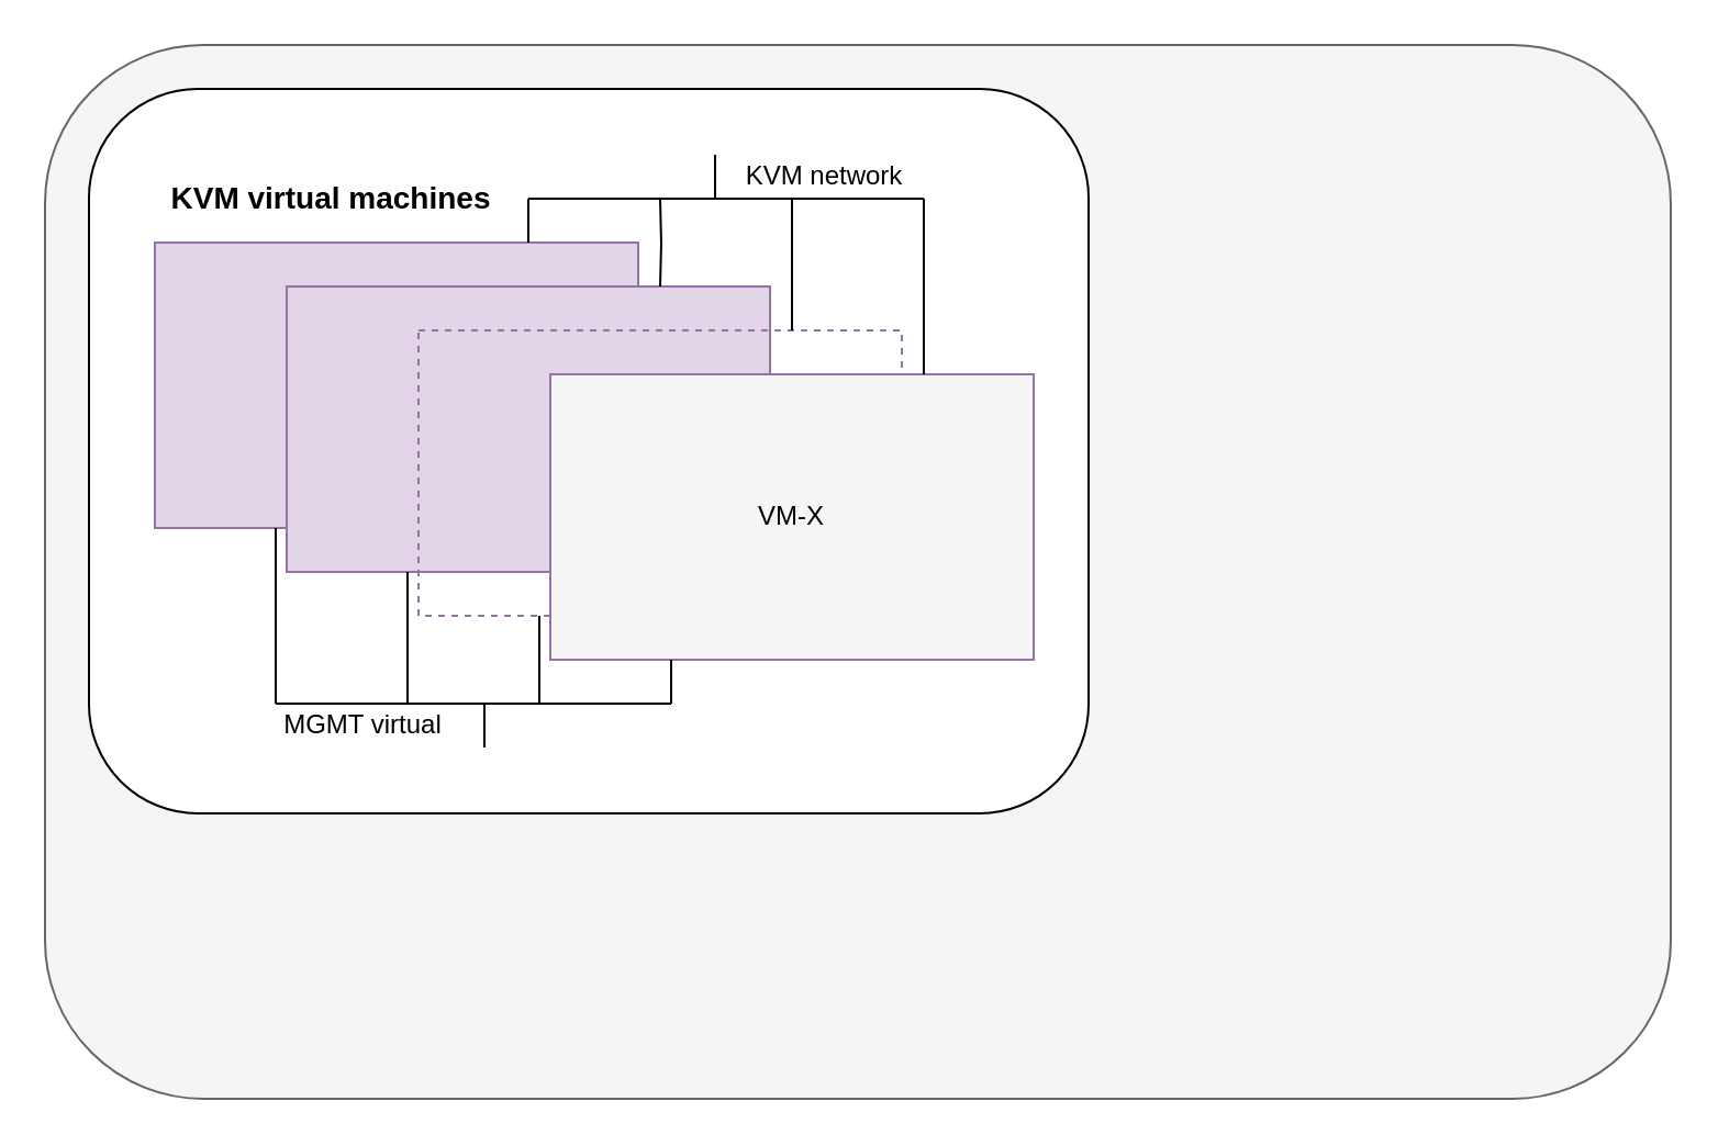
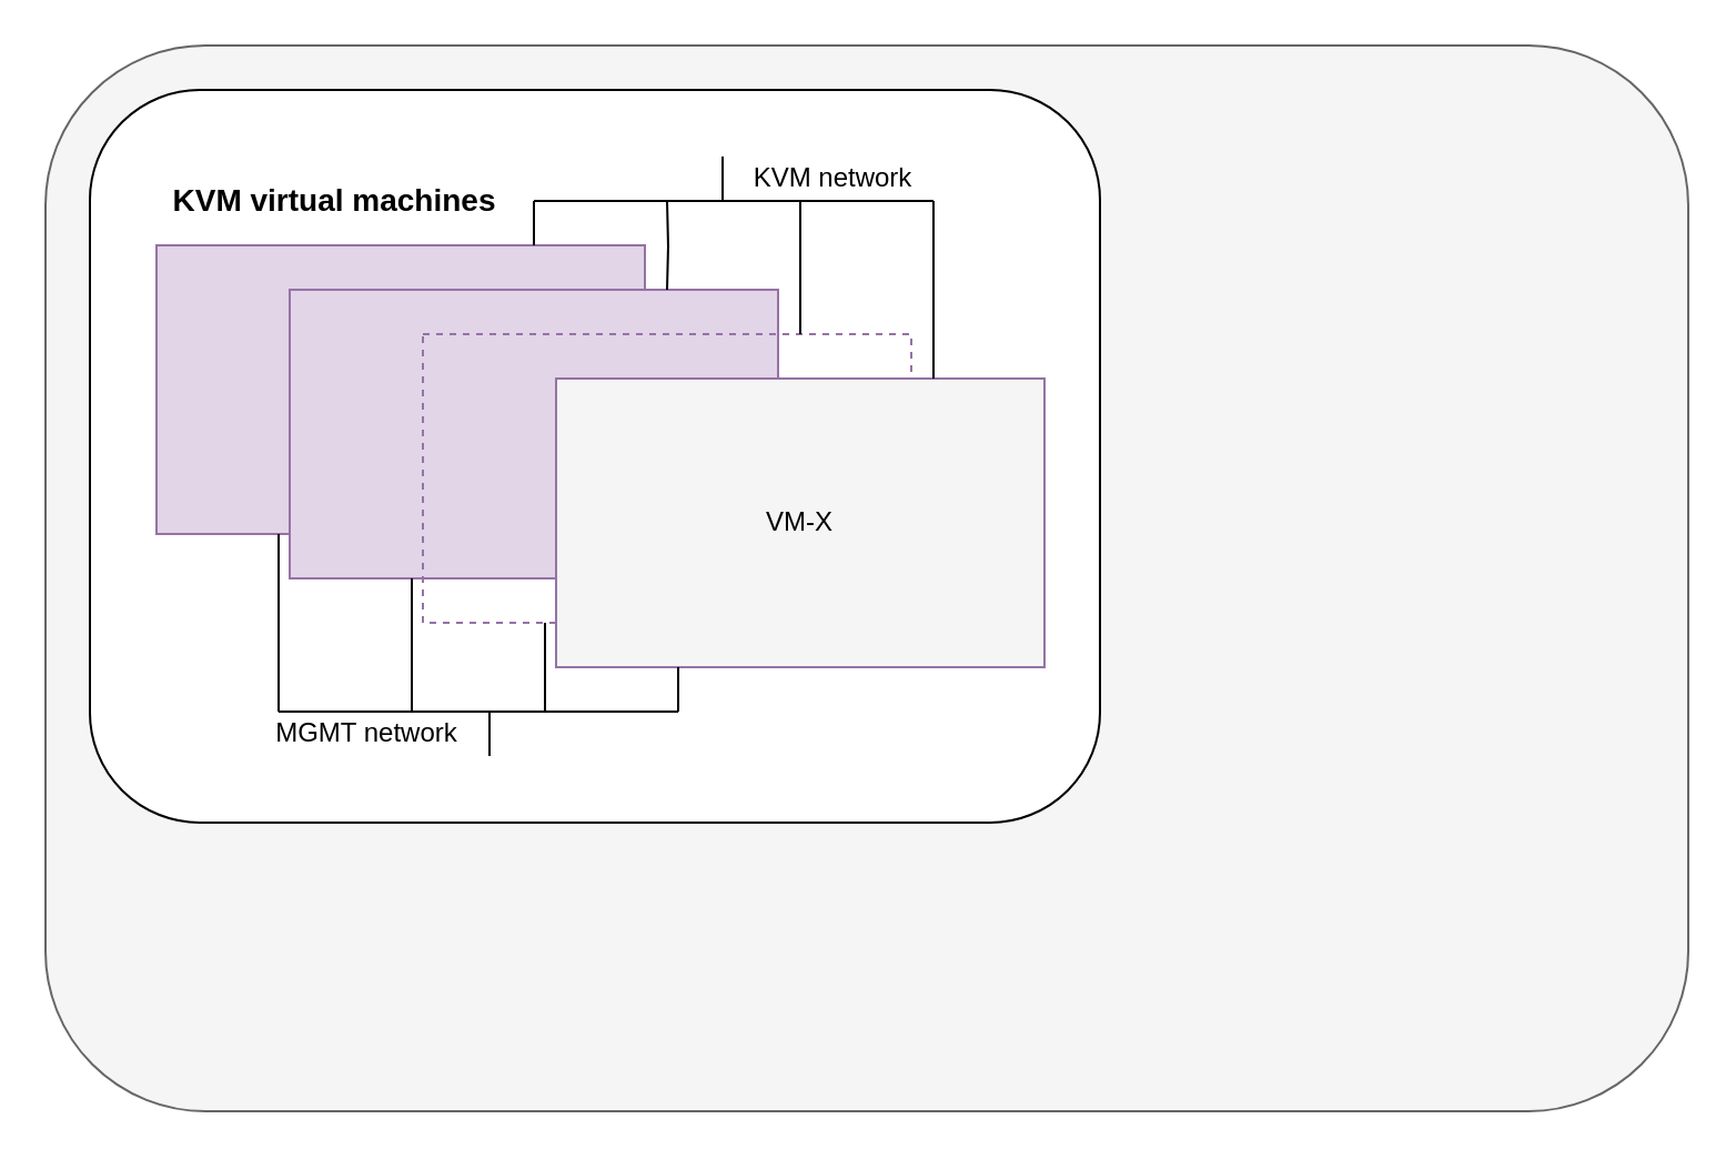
  <mxCell id="0" />
  <mxCell id="1" parent="0" />
  <mxCell id="2" value="" style="rounded=1;whiteSpace=wrap;html=1;fillColor=#f5f5f5;strokeColor=#666666;fontColor=#333333;" vertex="1" parent="1"><mxGeometry x="20" y="20" width="740" height="480" as="geometry" /></mxCell>
  <mxCell id="3" value="" style="rounded=1;whiteSpace=wrap;html=1;" vertex="1" parent="1"><mxGeometry x="40" y="40" width="455" height="330" as="geometry" /></mxCell>
  <mxCell id="4" value="&lt;div style=&quot;font-size: 14px;&quot;&gt;KVM virtual machines&lt;/div&gt;" style="text;html=1;align=center;verticalAlign=middle;resizable=0;points=[];autosize=1;strokeColor=none;fontStyle=1;fontSize=14;" vertex="1" parent="1"><mxGeometry x="70" y="80" width="160" height="20" as="geometry" /></mxCell>
- <mxCell id="5" value="MGMT virtual" style="text;html=1;strokeColor=none;fillColor=none;align=center;verticalAlign=middle;whiteSpace=wrap;rounded=0;dashed=1;fontSize=12;" vertex="1" parent="1"><mxGeometry x="120" y="320" width="90" height="20" as="geometry" /></mxCell>
+ <mxCell id="5" value="MGMT network" style="text;html=1;strokeColor=none;fillColor=none;align=center;verticalAlign=middle;whiteSpace=wrap;rounded=0;dashed=1;fontSize=12;" vertex="1" parent="1"><mxGeometry x="120" y="320" width="90" height="20" as="geometry" /></mxCell>
  <mxCell id="6" value="" style="group" vertex="1" connectable="0" parent="1"><mxGeometry x="70" y="110" width="400" height="190" as="geometry" /></mxCell>
  <mxCell id="7" value="" style="rounded=0;whiteSpace=wrap;html=1;fillColor=#e1d5e7;strokeColor=#9673a6;" vertex="1" parent="6"><mxGeometry width="220" height="130" as="geometry" /></mxCell>
  <mxCell id="8" value="" style="rounded=0;whiteSpace=wrap;html=1;fillColor=#e1d5e7;strokeColor=#9673a6;" vertex="1" parent="6"><mxGeometry x="60" y="20" width="220" height="130" as="geometry" /></mxCell>
  <mxCell id="9" value="" style="rounded=0;whiteSpace=wrap;html=1;dashed=1;strokeColor=#9673a6;fillColor=none;" vertex="1" parent="6"><mxGeometry x="120" y="40" width="220" height="130" as="geometry" /></mxCell>
  <mxCell id="10" value="VM-X" style="rounded=0;whiteSpace=wrap;html=1;fillColor=#f5f5f5;strokeColor=#9673a6;" vertex="1" parent="6"><mxGeometry x="180" y="60" width="220" height="130" as="geometry" /></mxCell>
  <mxCell id="11" style="edgeStyle=orthogonalEdgeStyle;rounded=0;orthogonalLoop=1;jettySize=auto;html=1;exitX=0.25;exitY=1;exitDx=0;exitDy=0;fontSize=14;verticalAlign=middle;endArrow=none;endFill=0;" edge="1" parent="1" source="7"><mxGeometry x="120" y="280" as="geometry"><mxPoint x="125" y="320" as="targetPoint" /></mxGeometry></mxCell>
  <mxCell id="12" style="edgeStyle=orthogonalEdgeStyle;rounded=0;orthogonalLoop=1;jettySize=auto;html=1;exitX=0.25;exitY=1;exitDx=0;exitDy=0;fontSize=14;endArrow=none;endFill=0;" edge="1" parent="1" source="8"><mxGeometry x="120" y="280" as="geometry"><mxPoint x="185" y="320" as="targetPoint" /></mxGeometry></mxCell>
  <mxCell id="13" style="edgeStyle=orthogonalEdgeStyle;rounded=0;orthogonalLoop=1;jettySize=auto;html=1;exitX=0.25;exitY=1;exitDx=0;exitDy=0;fontSize=14;endArrow=none;endFill=0;" edge="1" parent="1" source="9"><mxGeometry x="120" y="280" as="geometry"><mxPoint x="245" y="320" as="targetPoint" /></mxGeometry></mxCell>
  <mxCell id="14" style="edgeStyle=orthogonalEdgeStyle;rounded=0;orthogonalLoop=1;jettySize=auto;html=1;exitX=0.25;exitY=1;exitDx=0;exitDy=0;fontSize=14;endArrow=none;endFill=0;" edge="1" parent="1" source="10"><mxGeometry x="120" y="280" as="geometry"><mxPoint x="305" y="320" as="targetPoint" /></mxGeometry></mxCell>
  <mxCell id="15" value="" style="endArrow=none;html=1;fontSize=14;" edge="1" parent="1"><mxGeometry x="120" y="280" width="50" height="50" as="geometry"><mxPoint x="305" y="320" as="sourcePoint" /><mxPoint x="125" y="320" as="targetPoint" /></mxGeometry></mxCell>
  <mxCell id="16" value="" style="endArrow=none;html=1;fontSize=14;" edge="1" parent="1"><mxGeometry x="120" y="280" width="50" height="50" as="geometry"><mxPoint x="220" y="340" as="sourcePoint" /><mxPoint x="220" y="320" as="targetPoint" /></mxGeometry></mxCell>
  <mxCell id="17" value="" style="group;rotation=-180;" vertex="1" connectable="0" parent="1"><mxGeometry x="240" y="70" width="180" height="100" as="geometry" /></mxCell>
  <mxCell id="18" style="edgeStyle=orthogonalEdgeStyle;rounded=0;orthogonalLoop=1;jettySize=auto;html=1;exitX=0.25;exitY=1;exitDx=0;exitDy=0;fontSize=14;verticalAlign=middle;endArrow=none;endFill=0;" edge="1" parent="17"><mxGeometry x="235" y="230" as="geometry"><mxPoint x="180" y="20" as="sourcePoint" /><mxPoint x="180" y="100" as="targetPoint" /></mxGeometry></mxCell>
  <mxCell id="19" style="edgeStyle=orthogonalEdgeStyle;rounded=0;orthogonalLoop=1;jettySize=auto;html=1;exitX=0.25;exitY=1;exitDx=0;exitDy=0;fontSize=14;endArrow=none;endFill=0;" edge="1" parent="17"><mxGeometry x="235" y="230" as="geometry"><mxPoint x="120" y="20" as="sourcePoint" /><mxPoint x="120" y="80" as="targetPoint" /></mxGeometry></mxCell>
  <mxCell id="20" style="edgeStyle=orthogonalEdgeStyle;rounded=0;orthogonalLoop=1;jettySize=auto;html=1;exitX=0.25;exitY=1;exitDx=0;exitDy=0;fontSize=14;endArrow=none;endFill=0;" edge="1" parent="17"><mxGeometry x="235" y="230" as="geometry"><mxPoint x="60" y="20" as="sourcePoint" /><mxPoint x="60" y="60" as="targetPoint" /></mxGeometry></mxCell>
  <mxCell id="21" style="edgeStyle=orthogonalEdgeStyle;rounded=0;orthogonalLoop=1;jettySize=auto;html=1;exitX=0.25;exitY=1;exitDx=0;exitDy=0;fontSize=14;endArrow=none;endFill=0;" edge="1" parent="17"><mxGeometry x="235" y="230" as="geometry"><mxPoint y="20" as="sourcePoint" /><mxPoint y="40" as="targetPoint" /></mxGeometry></mxCell>
  <mxCell id="22" value="" style="endArrow=none;html=1;fontSize=14;" edge="1" parent="17"><mxGeometry x="185" y="180" width="50" height="50" as="geometry"><mxPoint x="180" y="20" as="sourcePoint" /><mxPoint y="20" as="targetPoint" /></mxGeometry></mxCell>
  <mxCell id="23" value="" style="endArrow=none;html=1;fontSize=14;" edge="1" parent="17"><mxGeometry x="185" y="180" width="50" height="50" as="geometry"><mxPoint x="85" y="20" as="sourcePoint" /><mxPoint x="85" as="targetPoint" /></mxGeometry></mxCell>
  <mxCell id="24" value="KVM network" style="text;html=1;strokeColor=none;fillColor=none;align=center;verticalAlign=middle;whiteSpace=wrap;rounded=0;dashed=1;fontSize=12;" vertex="1" parent="1"><mxGeometry x="330" y="70" width="90" height="20" as="geometry" /></mxCell>
